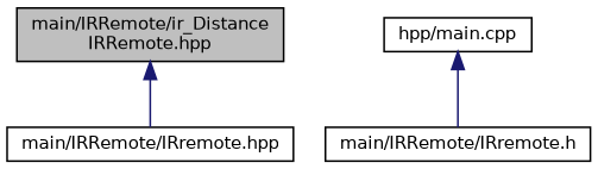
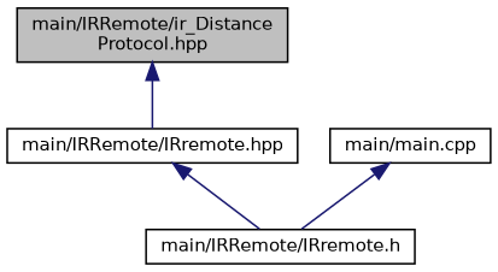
  digraph {
    node [color=black fillcolor=white fontname=Helvetica fontsize=10 shape=record style=filled]
    edge [color=midnightblue dir=back fontname=Helvetica fontsize=10 labelfontname=Helvetica labelfontsize=10 style=solid]
-   n1 [fillcolor=grey75 fontcolor=black height=0.2 label="main/IRRemote/ir_Distance\lIRRemote.hpp" width=0.4]
+   n1 [fillcolor=grey75 fontcolor=black height=0.2 label="main/IRRemote/ir_Distance\lProtocol.hpp" width=0.4]
    n2 [height=0.2 label="main/IRRemote/IRremote.hpp" width=0.4]
    n3 [height=0.2 label="main/IRRemote/IRremote.h" width=0.4]
-   n4 [height=0.2 label="hpp/main.cpp" width=0.4]
+   n4 [height=0.2 label="main/main.cpp" width=0.4]
    n1 -> n2
+   n2 -> n3
    n4 -> n3
  }
